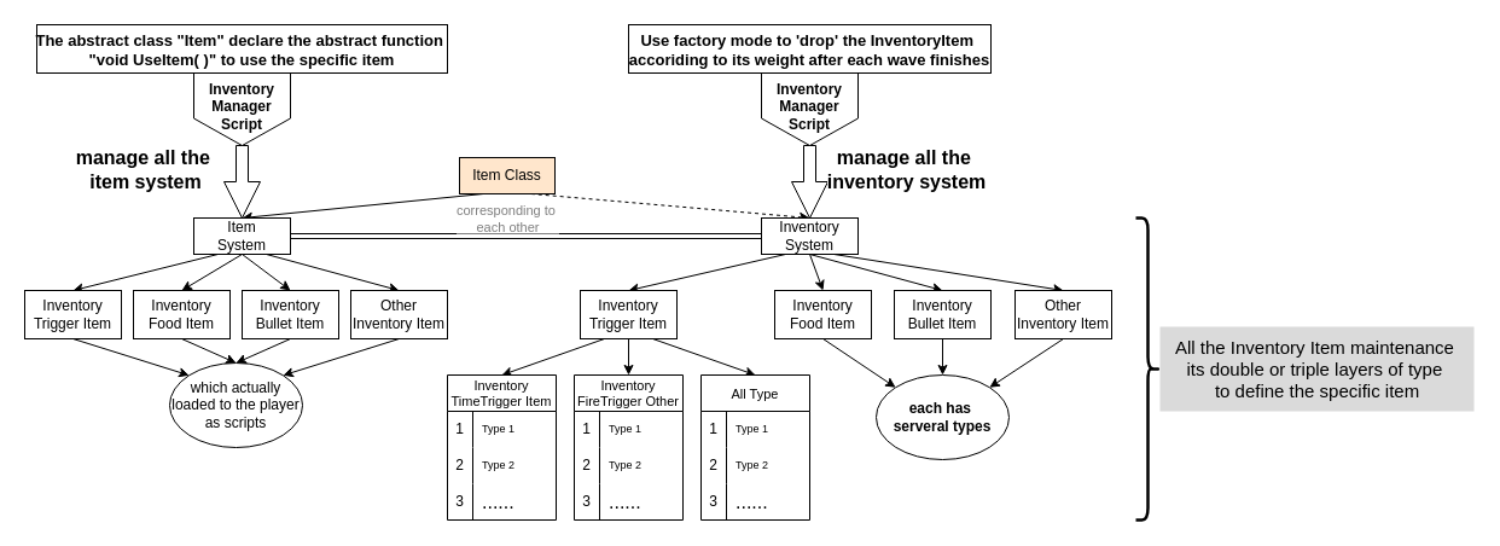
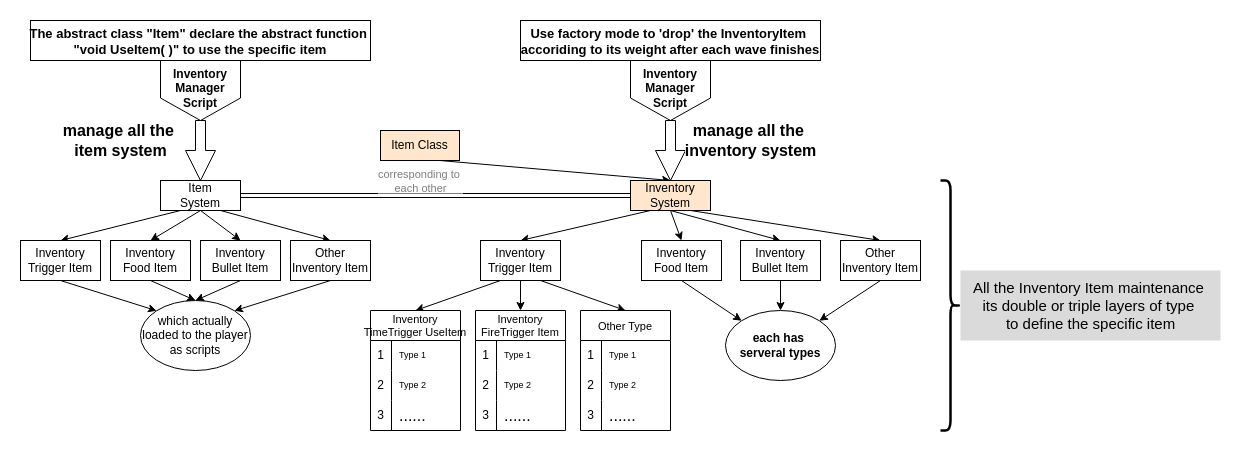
  <mxCell id="0" />
  <mxCell id="1" parent="0" />
- <mxCell id="2" style="edgeStyle=none;html=1;exitX=0.25;exitY=1;exitDx=0;exitDy=0;entryX=0.5;entryY=0;entryDx=0;entryDy=0;" edge="1" parent="1" source="4" target="11"><mxGeometry relative="1" as="geometry" /></mxCell>
- <mxCell id="3" style="edgeStyle=none;html=1;exitX=0.75;exitY=1;exitDx=0;exitDy=0;entryX=0.5;entryY=0;entryDx=0;entryDy=0;dashed=1;" edge="1" parent="1" source="4" target="16"><mxGeometry relative="1" as="geometry" /></mxCell>
+ <mxCell id="3" style="edgeStyle=none;html=1;exitX=0.75;exitY=1;exitDx=0;exitDy=0;entryX=0.5;entryY=0;entryDx=0;entryDy=0;" edge="1" parent="1" source="4" target="16"><mxGeometry relative="1" as="geometry" /></mxCell>
  <mxCell id="4" value="Item Class" style="rounded=0;whiteSpace=wrap;html=1;fillColor=#ffe6cc;" vertex="1" parent="1"><mxGeometry x="380" y="130" width="79" height="30" as="geometry" /></mxCell>
  <mxCell id="5" style="edgeStyle=none;html=1;exitX=1;exitY=0.5;exitDx=0;exitDy=0;entryX=0;entryY=0.5;entryDx=0;entryDy=0;shape=link;" edge="1" parent="1" source="11" target="16"><mxGeometry relative="1" as="geometry"><mxPoint x="300" y="195" as="sourcePoint" /></mxGeometry></mxCell>
  <mxCell id="6" value="corresponding to&amp;nbsp;&lt;div&gt;each other&lt;/div&gt;" style="edgeLabel;html=1;align=center;verticalAlign=middle;resizable=0;points=[];textOpacity=50;" vertex="1" connectable="0" parent="5"><mxGeometry relative="1" as="geometry"><mxPoint x="-16" y="-15" as="offset" /></mxGeometry></mxCell>
  <mxCell id="7" style="edgeStyle=none;html=1;exitX=0.25;exitY=1;exitDx=0;exitDy=0;entryX=0.5;entryY=0;entryDx=0;entryDy=0;" edge="1" parent="1" source="11" target="59"><mxGeometry relative="1" as="geometry" /></mxCell>
  <mxCell id="8" style="edgeStyle=none;html=1;exitX=0.5;exitY=1;exitDx=0;exitDy=0;entryX=0.5;entryY=0;entryDx=0;entryDy=0;" edge="1" parent="1" source="11" target="61"><mxGeometry relative="1" as="geometry" /></mxCell>
  <mxCell id="9" style="edgeStyle=none;html=1;exitX=0.75;exitY=1;exitDx=0;exitDy=0;entryX=0.5;entryY=0;entryDx=0;entryDy=0;" edge="1" parent="1" source="11" target="65"><mxGeometry relative="1" as="geometry" /></mxCell>
  <mxCell id="10" style="edgeStyle=none;html=1;exitX=0.5;exitY=1;exitDx=0;exitDy=0;entryX=0.5;entryY=0;entryDx=0;entryDy=0;" edge="1" parent="1" source="11" target="63"><mxGeometry relative="1" as="geometry" /></mxCell>
  <mxCell id="11" value="Item&lt;div&gt;System&lt;/div&gt;" style="rounded=0;whiteSpace=wrap;html=1;" vertex="1" parent="1"><mxGeometry x="160" y="180" width="80" height="30" as="geometry" /></mxCell>
  <mxCell id="12" style="edgeStyle=none;html=1;exitX=0.25;exitY=1;exitDx=0;exitDy=0;entryX=0.5;entryY=0;entryDx=0;entryDy=0;" edge="1" parent="1" source="16" target="20"><mxGeometry relative="1" as="geometry" /></mxCell>
  <mxCell id="13" style="edgeStyle=none;html=1;exitX=0.5;exitY=1;exitDx=0;exitDy=0;entryX=0.5;entryY=0;entryDx=0;entryDy=0;" edge="1" parent="1" source="16" target="22"><mxGeometry relative="1" as="geometry" /></mxCell>
  <mxCell id="14" style="edgeStyle=none;html=1;exitX=0.5;exitY=1;exitDx=0;exitDy=0;entryX=0.5;entryY=0;entryDx=0;entryDy=0;" edge="1" parent="1" source="16" target="24"><mxGeometry relative="1" as="geometry" /></mxCell>
  <mxCell id="15" style="edgeStyle=none;html=1;exitX=0.75;exitY=1;exitDx=0;exitDy=0;entryX=0.5;entryY=0;entryDx=0;entryDy=0;" edge="1" parent="1" source="16" target="26"><mxGeometry relative="1" as="geometry" /></mxCell>
- <mxCell id="16" value="Inventory System" style="rounded=0;whiteSpace=wrap;html=1;" vertex="1" parent="1"><mxGeometry x="630" y="180" width="80" height="30" as="geometry" /></mxCell>
+ <mxCell id="16" value="Inventory System" style="rounded=0;whiteSpace=wrap;html=1;fillColor=#ffe6cc;" vertex="1" parent="1"><mxGeometry x="630" y="180" width="80" height="30" as="geometry" /></mxCell>
  <mxCell id="17" style="edgeStyle=none;html=1;exitX=0.25;exitY=1;exitDx=0;exitDy=0;entryX=0.5;entryY=0;entryDx=0;entryDy=0;" edge="1" parent="1" source="20" target="27"><mxGeometry relative="1" as="geometry" /></mxCell>
  <mxCell id="18" style="edgeStyle=none;html=1;exitX=0.5;exitY=1;exitDx=0;exitDy=0;entryX=0.5;entryY=0;entryDx=0;entryDy=0;" edge="1" parent="1" source="20" target="37"><mxGeometry relative="1" as="geometry" /></mxCell>
  <mxCell id="19" style="edgeStyle=none;html=1;exitX=0.75;exitY=1;exitDx=0;exitDy=0;entryX=0.5;entryY=0;entryDx=0;entryDy=0;" edge="1" parent="1" source="20" target="47"><mxGeometry relative="1" as="geometry" /></mxCell>
  <mxCell id="20" value="Inventory&lt;div&gt;Trigger&amp;nbsp;&lt;span style=&quot;background-color: transparent;&quot;&gt;Item&lt;/span&gt;&lt;/div&gt;" style="rounded=0;whiteSpace=wrap;html=1;" vertex="1" parent="1"><mxGeometry x="480" y="240" width="80" height="40" as="geometry" /></mxCell>
  <mxCell id="21" style="edgeStyle=none;html=1;exitX=0.5;exitY=1;exitDx=0;exitDy=0;entryX=0;entryY=0;entryDx=0;entryDy=0;" edge="1" parent="1" source="22" target="57"><mxGeometry relative="1" as="geometry" /></mxCell>
  <mxCell id="22" value="&lt;span style=&quot;color: rgb(0, 0, 0);&quot;&gt;Inventory&lt;/span&gt;&lt;div&gt;&lt;span style=&quot;background-color: transparent;&quot;&gt;&lt;font color=&quot;#000000&quot;&gt;Food&lt;/font&gt;&amp;nbsp;&lt;/span&gt;&lt;span style=&quot;background-color: transparent;&quot;&gt;Item&lt;/span&gt;&lt;/div&gt;" style="rounded=0;whiteSpace=wrap;html=1;" vertex="1" parent="1"><mxGeometry x="641" y="240" width="80" height="40" as="geometry" /></mxCell>
  <mxCell id="23" style="edgeStyle=none;html=1;exitX=0.5;exitY=1;exitDx=0;exitDy=0;entryX=0.5;entryY=0;entryDx=0;entryDy=0;" edge="1" parent="1" source="24" target="57"><mxGeometry relative="1" as="geometry" /></mxCell>
  <mxCell id="24" value="&lt;span style=&quot;color: rgb(0, 0, 0);&quot;&gt;Inventory&lt;/span&gt;&lt;div&gt;&lt;span style=&quot;background-color: transparent;&quot;&gt;Bullet&amp;nbsp;&lt;/span&gt;&lt;span style=&quot;background-color: transparent;&quot;&gt;Item&lt;/span&gt;&lt;/div&gt;" style="rounded=0;whiteSpace=wrap;html=1;" vertex="1" parent="1"><mxGeometry x="740" y="240" width="80" height="40" as="geometry" /></mxCell>
  <mxCell id="25" style="edgeStyle=none;html=1;exitX=0.5;exitY=1;exitDx=0;exitDy=0;entryX=1;entryY=0;entryDx=0;entryDy=0;" edge="1" parent="1" source="26" target="57"><mxGeometry relative="1" as="geometry" /></mxCell>
  <mxCell id="26" value="Other&lt;div&gt;Inventory Item&lt;/div&gt;" style="rounded=0;whiteSpace=wrap;html=1;" vertex="1" parent="1"><mxGeometry x="840" y="240" width="80" height="40" as="geometry" /></mxCell>
- <mxCell id="27" value="Inventory&#10;TimeTrigger Item" style="shape=table;startSize=30;container=1;collapsible=0;childLayout=tableLayout;fixedRows=1;rowLines=0;fontStyle=0;strokeColor=default;fontSize=11;" vertex="1" parent="1"><mxGeometry x="370" y="310" width="90" height="120" as="geometry" /></mxCell>
+ <mxCell id="27" value="Inventory&#10;TimeTrigger UseItem" style="shape=table;startSize=30;container=1;collapsible=0;childLayout=tableLayout;fixedRows=1;rowLines=0;fontStyle=0;strokeColor=default;fontSize=11;" vertex="1" parent="1"><mxGeometry x="370" y="310" width="90" height="120" as="geometry" /></mxCell>
  <mxCell id="28" value="" style="shape=tableRow;horizontal=0;startSize=0;swimlaneHead=0;swimlaneBody=0;top=0;left=0;bottom=0;right=0;collapsible=0;dropTarget=0;fillColor=none;points=[[0,0.5],[1,0.5]];portConstraint=eastwest;strokeColor=inherit;fontSize=16;" vertex="1" parent="27"><mxGeometry y="30" width="90" height="30" as="geometry" /></mxCell>
  <mxCell id="29" value="1" style="shape=partialRectangle;html=1;whiteSpace=wrap;connectable=0;fillColor=none;top=0;left=0;bottom=0;right=0;overflow=hidden;pointerEvents=1;strokeColor=inherit;fontSize=12;" vertex="1" parent="28"><mxGeometry width="21" height="30" as="geometry"><mxRectangle width="21" height="30" as="alternateBounds" /></mxGeometry></mxCell>
  <mxCell id="30" value="Type 1" style="shape=partialRectangle;html=1;whiteSpace=wrap;connectable=0;fillColor=none;top=0;left=0;bottom=0;right=0;align=left;spacingLeft=6;overflow=hidden;strokeColor=inherit;fontSize=9;" vertex="1" parent="28"><mxGeometry x="21" width="69" height="30" as="geometry"><mxRectangle width="69" height="30" as="alternateBounds" /></mxGeometry></mxCell>
  <mxCell id="31" value="" style="shape=tableRow;horizontal=0;startSize=0;swimlaneHead=0;swimlaneBody=0;top=0;left=0;bottom=0;right=0;collapsible=0;dropTarget=0;fillColor=none;points=[[0,0.5],[1,0.5]];portConstraint=eastwest;strokeColor=inherit;fontSize=16;" vertex="1" parent="27"><mxGeometry y="60" width="90" height="30" as="geometry" /></mxCell>
  <mxCell id="32" value="2" style="shape=partialRectangle;html=1;whiteSpace=wrap;connectable=0;fillColor=none;top=0;left=0;bottom=0;right=0;overflow=hidden;strokeColor=inherit;fontSize=12;" vertex="1" parent="31"><mxGeometry width="21" height="30" as="geometry"><mxRectangle width="21" height="30" as="alternateBounds" /></mxGeometry></mxCell>
  <mxCell id="33" value="Type 2" style="shape=partialRectangle;html=1;whiteSpace=wrap;connectable=0;fillColor=none;top=0;left=0;bottom=0;right=0;align=left;spacingLeft=6;overflow=hidden;strokeColor=inherit;fontSize=9;" vertex="1" parent="31"><mxGeometry x="21" width="69" height="30" as="geometry"><mxRectangle width="69" height="30" as="alternateBounds" /></mxGeometry></mxCell>
  <mxCell id="34" value="" style="shape=tableRow;horizontal=0;startSize=0;swimlaneHead=0;swimlaneBody=0;top=0;left=0;bottom=0;right=0;collapsible=0;dropTarget=0;fillColor=none;points=[[0,0.5],[1,0.5]];portConstraint=eastwest;strokeColor=inherit;fontSize=16;" vertex="1" parent="27"><mxGeometry y="90" width="90" height="30" as="geometry" /></mxCell>
  <mxCell id="35" value="3" style="shape=partialRectangle;html=1;whiteSpace=wrap;connectable=0;fillColor=none;top=0;left=0;bottom=0;right=0;overflow=hidden;strokeColor=inherit;fontSize=12;" vertex="1" parent="34"><mxGeometry width="21" height="30" as="geometry"><mxRectangle width="21" height="30" as="alternateBounds" /></mxGeometry></mxCell>
  <mxCell id="36" value="&lt;div style=&quot;&quot;&gt;&lt;span style=&quot;background-color: transparent;&quot;&gt;......&lt;/span&gt;&lt;/div&gt;" style="shape=partialRectangle;html=1;whiteSpace=wrap;connectable=0;fillColor=none;top=0;left=0;bottom=0;right=0;align=left;spacingLeft=6;overflow=hidden;strokeColor=inherit;fontSize=16;verticalAlign=middle;labelPosition=center;verticalLabelPosition=middle;" vertex="1" parent="34"><mxGeometry x="21" width="69" height="30" as="geometry"><mxRectangle width="69" height="30" as="alternateBounds" /></mxGeometry></mxCell>
- <mxCell id="37" value="Inventory&#10;FireTrigger Other" style="shape=table;startSize=30;container=1;collapsible=0;childLayout=tableLayout;fixedRows=1;rowLines=0;fontStyle=0;strokeColor=default;fontSize=11;" vertex="1" parent="1"><mxGeometry x="475" y="310" width="90" height="120" as="geometry" /></mxCell>
+ <mxCell id="37" value="Inventory&#10;FireTrigger Item" style="shape=table;startSize=30;container=1;collapsible=0;childLayout=tableLayout;fixedRows=1;rowLines=0;fontStyle=0;strokeColor=default;fontSize=11;" vertex="1" parent="1"><mxGeometry x="475" y="310" width="90" height="120" as="geometry" /></mxCell>
  <mxCell id="38" value="" style="shape=tableRow;horizontal=0;startSize=0;swimlaneHead=0;swimlaneBody=0;top=0;left=0;bottom=0;right=0;collapsible=0;dropTarget=0;fillColor=none;points=[[0,0.5],[1,0.5]];portConstraint=eastwest;strokeColor=inherit;fontSize=16;" vertex="1" parent="37"><mxGeometry y="30" width="90" height="30" as="geometry" /></mxCell>
  <mxCell id="39" value="1" style="shape=partialRectangle;html=1;whiteSpace=wrap;connectable=0;fillColor=none;top=0;left=0;bottom=0;right=0;overflow=hidden;pointerEvents=1;strokeColor=inherit;fontSize=12;" vertex="1" parent="38"><mxGeometry width="21" height="30" as="geometry"><mxRectangle width="21" height="30" as="alternateBounds" /></mxGeometry></mxCell>
  <mxCell id="40" value="Type 1" style="shape=partialRectangle;html=1;whiteSpace=wrap;connectable=0;fillColor=none;top=0;left=0;bottom=0;right=0;align=left;spacingLeft=6;overflow=hidden;strokeColor=inherit;fontSize=9;" vertex="1" parent="38"><mxGeometry x="21" width="69" height="30" as="geometry"><mxRectangle width="69" height="30" as="alternateBounds" /></mxGeometry></mxCell>
  <mxCell id="41" value="" style="shape=tableRow;horizontal=0;startSize=0;swimlaneHead=0;swimlaneBody=0;top=0;left=0;bottom=0;right=0;collapsible=0;dropTarget=0;fillColor=none;points=[[0,0.5],[1,0.5]];portConstraint=eastwest;strokeColor=inherit;fontSize=16;" vertex="1" parent="37"><mxGeometry y="60" width="90" height="30" as="geometry" /></mxCell>
  <mxCell id="42" value="2" style="shape=partialRectangle;html=1;whiteSpace=wrap;connectable=0;fillColor=none;top=0;left=0;bottom=0;right=0;overflow=hidden;strokeColor=inherit;fontSize=12;" vertex="1" parent="41"><mxGeometry width="21" height="30" as="geometry"><mxRectangle width="21" height="30" as="alternateBounds" /></mxGeometry></mxCell>
  <mxCell id="43" value="Type 2" style="shape=partialRectangle;html=1;whiteSpace=wrap;connectable=0;fillColor=none;top=0;left=0;bottom=0;right=0;align=left;spacingLeft=6;overflow=hidden;strokeColor=inherit;fontSize=9;" vertex="1" parent="41"><mxGeometry x="21" width="69" height="30" as="geometry"><mxRectangle width="69" height="30" as="alternateBounds" /></mxGeometry></mxCell>
  <mxCell id="44" value="" style="shape=tableRow;horizontal=0;startSize=0;swimlaneHead=0;swimlaneBody=0;top=0;left=0;bottom=0;right=0;collapsible=0;dropTarget=0;fillColor=none;points=[[0,0.5],[1,0.5]];portConstraint=eastwest;strokeColor=inherit;fontSize=16;" vertex="1" parent="37"><mxGeometry y="90" width="90" height="30" as="geometry" /></mxCell>
  <mxCell id="45" value="3" style="shape=partialRectangle;html=1;whiteSpace=wrap;connectable=0;fillColor=none;top=0;left=0;bottom=0;right=0;overflow=hidden;strokeColor=inherit;fontSize=12;" vertex="1" parent="44"><mxGeometry width="21" height="30" as="geometry"><mxRectangle width="21" height="30" as="alternateBounds" /></mxGeometry></mxCell>
  <mxCell id="46" value="&lt;div style=&quot;&quot;&gt;&lt;span style=&quot;background-color: transparent;&quot;&gt;......&lt;/span&gt;&lt;/div&gt;" style="shape=partialRectangle;html=1;whiteSpace=wrap;connectable=0;fillColor=none;top=0;left=0;bottom=0;right=0;align=left;spacingLeft=6;overflow=hidden;strokeColor=inherit;fontSize=16;verticalAlign=middle;labelPosition=center;verticalLabelPosition=middle;" vertex="1" parent="44"><mxGeometry x="21" width="69" height="30" as="geometry"><mxRectangle width="69" height="30" as="alternateBounds" /></mxGeometry></mxCell>
- <mxCell id="47" value="All Type" style="shape=table;startSize=30;container=1;collapsible=0;childLayout=tableLayout;fixedRows=1;rowLines=0;fontStyle=0;strokeColor=default;fontSize=11;" vertex="1" parent="1"><mxGeometry x="580" y="310" width="90" height="120" as="geometry" /></mxCell>
+ <mxCell id="47" value="Other Type" style="shape=table;startSize=30;container=1;collapsible=0;childLayout=tableLayout;fixedRows=1;rowLines=0;fontStyle=0;strokeColor=default;fontSize=11;" vertex="1" parent="1"><mxGeometry x="580" y="310" width="90" height="120" as="geometry" /></mxCell>
  <mxCell id="48" value="" style="shape=tableRow;horizontal=0;startSize=0;swimlaneHead=0;swimlaneBody=0;top=0;left=0;bottom=0;right=0;collapsible=0;dropTarget=0;fillColor=none;points=[[0,0.5],[1,0.5]];portConstraint=eastwest;strokeColor=inherit;fontSize=16;" vertex="1" parent="47"><mxGeometry y="30" width="90" height="30" as="geometry" /></mxCell>
  <mxCell id="49" value="1" style="shape=partialRectangle;html=1;whiteSpace=wrap;connectable=0;fillColor=none;top=0;left=0;bottom=0;right=0;overflow=hidden;pointerEvents=1;strokeColor=inherit;fontSize=12;" vertex="1" parent="48"><mxGeometry width="21" height="30" as="geometry"><mxRectangle width="21" height="30" as="alternateBounds" /></mxGeometry></mxCell>
  <mxCell id="50" value="Type 1" style="shape=partialRectangle;html=1;whiteSpace=wrap;connectable=0;fillColor=none;top=0;left=0;bottom=0;right=0;align=left;spacingLeft=6;overflow=hidden;strokeColor=inherit;fontSize=9;" vertex="1" parent="48"><mxGeometry x="21" width="69" height="30" as="geometry"><mxRectangle width="69" height="30" as="alternateBounds" /></mxGeometry></mxCell>
  <mxCell id="51" value="" style="shape=tableRow;horizontal=0;startSize=0;swimlaneHead=0;swimlaneBody=0;top=0;left=0;bottom=0;right=0;collapsible=0;dropTarget=0;fillColor=none;points=[[0,0.5],[1,0.5]];portConstraint=eastwest;strokeColor=inherit;fontSize=16;" vertex="1" parent="47"><mxGeometry y="60" width="90" height="30" as="geometry" /></mxCell>
  <mxCell id="52" value="2" style="shape=partialRectangle;html=1;whiteSpace=wrap;connectable=0;fillColor=none;top=0;left=0;bottom=0;right=0;overflow=hidden;strokeColor=inherit;fontSize=12;" vertex="1" parent="51"><mxGeometry width="21" height="30" as="geometry"><mxRectangle width="21" height="30" as="alternateBounds" /></mxGeometry></mxCell>
  <mxCell id="53" value="Type 2" style="shape=partialRectangle;html=1;whiteSpace=wrap;connectable=0;fillColor=none;top=0;left=0;bottom=0;right=0;align=left;spacingLeft=6;overflow=hidden;strokeColor=inherit;fontSize=9;" vertex="1" parent="51"><mxGeometry x="21" width="69" height="30" as="geometry"><mxRectangle width="69" height="30" as="alternateBounds" /></mxGeometry></mxCell>
  <mxCell id="54" value="" style="shape=tableRow;horizontal=0;startSize=0;swimlaneHead=0;swimlaneBody=0;top=0;left=0;bottom=0;right=0;collapsible=0;dropTarget=0;fillColor=none;points=[[0,0.5],[1,0.5]];portConstraint=eastwest;strokeColor=inherit;fontSize=16;" vertex="1" parent="47"><mxGeometry y="90" width="90" height="30" as="geometry" /></mxCell>
  <mxCell id="55" value="3" style="shape=partialRectangle;html=1;whiteSpace=wrap;connectable=0;fillColor=none;top=0;left=0;bottom=0;right=0;overflow=hidden;strokeColor=inherit;fontSize=12;" vertex="1" parent="54"><mxGeometry width="21" height="30" as="geometry"><mxRectangle width="21" height="30" as="alternateBounds" /></mxGeometry></mxCell>
  <mxCell id="56" value="&lt;div style=&quot;&quot;&gt;&lt;span style=&quot;background-color: transparent;&quot;&gt;......&lt;/span&gt;&lt;/div&gt;" style="shape=partialRectangle;html=1;whiteSpace=wrap;connectable=0;fillColor=none;top=0;left=0;bottom=0;right=0;align=left;spacingLeft=6;overflow=hidden;strokeColor=inherit;fontSize=16;verticalAlign=middle;labelPosition=center;verticalLabelPosition=middle;" vertex="1" parent="54"><mxGeometry x="21" width="69" height="30" as="geometry"><mxRectangle width="69" height="30" as="alternateBounds" /></mxGeometry></mxCell>
  <mxCell id="57" value="each has&amp;nbsp;&lt;div&gt;serveral&amp;nbsp;&lt;span style=&quot;background-color: transparent;&quot;&gt;types&lt;/span&gt;&lt;/div&gt;" style="ellipse;whiteSpace=wrap;html=1;fontStyle=1" vertex="1" parent="1"><mxGeometry x="725" y="310" width="110" height="70" as="geometry" /></mxCell>
  <mxCell id="58" style="edgeStyle=none;html=1;exitX=0.5;exitY=1;exitDx=0;exitDy=0;entryX=0;entryY=0;entryDx=0;entryDy=0;" edge="1" parent="1" source="59" target="66"><mxGeometry relative="1" as="geometry" /></mxCell>
  <mxCell id="59" value="Inventory&lt;div&gt;Trigger&amp;nbsp;&lt;span style=&quot;background-color: transparent;&quot;&gt;Item&lt;/span&gt;&lt;/div&gt;" style="rounded=0;whiteSpace=wrap;html=1;" vertex="1" parent="1"><mxGeometry x="20" y="240" width="80" height="40" as="geometry" /></mxCell>
  <mxCell id="60" style="edgeStyle=none;html=1;exitX=0.5;exitY=1;exitDx=0;exitDy=0;entryX=0.5;entryY=0;entryDx=0;entryDy=0;" edge="1" parent="1" source="61" target="66"><mxGeometry relative="1" as="geometry" /></mxCell>
  <mxCell id="61" value="&lt;span style=&quot;color: rgb(0, 0, 0);&quot;&gt;Inventory&lt;/span&gt;&lt;div&gt;&lt;span style=&quot;background-color: transparent;&quot;&gt;&lt;font color=&quot;#000000&quot;&gt;Food&lt;/font&gt;&amp;nbsp;&lt;/span&gt;&lt;span style=&quot;background-color: transparent;&quot;&gt;Item&lt;/span&gt;&lt;/div&gt;" style="rounded=0;whiteSpace=wrap;html=1;" vertex="1" parent="1"><mxGeometry x="110" y="240" width="80" height="40" as="geometry" /></mxCell>
  <mxCell id="62" style="edgeStyle=none;html=1;exitX=0.5;exitY=1;exitDx=0;exitDy=0;entryX=0.5;entryY=0;entryDx=0;entryDy=0;" edge="1" parent="1" source="63" target="66"><mxGeometry relative="1" as="geometry" /></mxCell>
  <mxCell id="63" value="&lt;span style=&quot;color: rgb(0, 0, 0);&quot;&gt;Inventory&lt;/span&gt;&lt;div&gt;&lt;span style=&quot;background-color: transparent;&quot;&gt;Bullet&amp;nbsp;&lt;/span&gt;&lt;span style=&quot;background-color: transparent;&quot;&gt;Item&lt;/span&gt;&lt;/div&gt;" style="rounded=0;whiteSpace=wrap;html=1;" vertex="1" parent="1"><mxGeometry x="200" y="240" width="80" height="40" as="geometry" /></mxCell>
  <mxCell id="64" style="edgeStyle=none;html=1;exitX=0.5;exitY=1;exitDx=0;exitDy=0;entryX=1;entryY=0;entryDx=0;entryDy=0;" edge="1" parent="1" source="65" target="66"><mxGeometry relative="1" as="geometry" /></mxCell>
  <mxCell id="65" value="Other&lt;div&gt;Inventory Item&lt;/div&gt;" style="rounded=0;whiteSpace=wrap;html=1;" vertex="1" parent="1"><mxGeometry x="290" y="240" width="80" height="40" as="geometry" /></mxCell>
  <mxCell id="66" value="which actually&lt;div&gt;loaded to the player as scripts&lt;/div&gt;" style="ellipse;whiteSpace=wrap;html=1;" vertex="1" parent="1"><mxGeometry x="140" y="300" width="110" height="70" as="geometry" /></mxCell>
  <mxCell id="67" value="&lt;b&gt;&lt;font style=&quot;font-size: 16px;&quot;&gt;manage all the&amp;nbsp;&lt;/font&gt;&lt;/b&gt;&lt;div&gt;&lt;b&gt;&lt;font style=&quot;font-size: 16px;&quot;&gt;inventory system&lt;/font&gt;&lt;/b&gt;&lt;/div&gt;" style="edgeStyle=none;html=1;exitX=0.5;exitY=1;exitDx=0;exitDy=0;entryX=0.5;entryY=0;entryDx=0;entryDy=0;shape=arrow;" edge="1" parent="1"><mxGeometry x="-0.333" y="80" relative="1" as="geometry"><mxPoint x="670" y="120" as="sourcePoint" /><mxPoint x="670" y="180" as="targetPoint" /><mxPoint as="offset" /></mxGeometry></mxCell>
  <mxCell id="68" value="Inventory&lt;div&gt;Manager&lt;/div&gt;&lt;div&gt;Script&lt;/div&gt;" style="shape=offPageConnector;whiteSpace=wrap;html=1;verticalAlign=top;fontStyle=1" vertex="1" parent="1"><mxGeometry x="630" y="60" width="80" height="60" as="geometry" /></mxCell>
  <mxCell id="69" value="&lt;b&gt;&lt;font style=&quot;font-size: 16px;&quot;&gt;manage all the&amp;nbsp;&lt;/font&gt;&lt;/b&gt;&lt;div&gt;&lt;b&gt;&lt;font style=&quot;font-size: 16px;&quot;&gt;item system&lt;/font&gt;&lt;/b&gt;&lt;/div&gt;" style="edgeStyle=none;html=1;exitX=0.5;exitY=1;exitDx=0;exitDy=0;entryX=0.5;entryY=0;entryDx=0;entryDy=0;shape=arrow;" edge="1" parent="1"><mxGeometry x="-0.333" y="-80" relative="1" as="geometry"><mxPoint x="200" y="120" as="sourcePoint" /><mxPoint x="200" y="180" as="targetPoint" /><mxPoint as="offset" /></mxGeometry></mxCell>
  <mxCell id="70" value="Inventory&lt;div&gt;Manager&lt;/div&gt;&lt;div&gt;Script&lt;/div&gt;" style="shape=offPageConnector;whiteSpace=wrap;html=1;verticalAlign=top;fontStyle=1" vertex="1" parent="1"><mxGeometry x="160" y="60" width="80" height="60" as="geometry" /></mxCell>
  <mxCell id="71" value="" style="shape=curlyBracket;whiteSpace=wrap;html=1;rounded=1;flipH=1;labelPosition=right;verticalLabelPosition=middle;align=left;verticalAlign=middle;strokeWidth=2.5;shadow=0;" vertex="1" parent="1"><mxGeometry x="940" y="180" width="20" height="250" as="geometry" /></mxCell>
  <mxCell id="72" value="All the Inventory Item&amp;nbsp;&lt;span style=&quot;background-color: transparent;&quot;&gt;maintenance&amp;nbsp;&lt;/span&gt;&lt;div&gt;&lt;span style=&quot;background-color: transparent;&quot;&gt;its double or&amp;nbsp;&lt;/span&gt;&lt;span style=&quot;background-color: transparent;&quot;&gt;triple&amp;nbsp;&lt;/span&gt;&lt;span style=&quot;background-color: transparent;&quot;&gt;layers of type&amp;nbsp;&lt;/span&gt;&lt;/div&gt;&lt;div&gt;&lt;span style=&quot;background-color: transparent;&quot;&gt;to define the specific item&lt;/span&gt;&lt;/div&gt;" style="text;html=1;align=center;verticalAlign=middle;resizable=0;points=[];autosize=1;strokeColor=none;fillColor=#DADADA;fillStyle=auto;fontSize=15;" vertex="1" parent="1"><mxGeometry x="960" y="270" width="260" height="70" as="geometry" /></mxCell>
  <mxCell id="73" value="The abstract class &quot;Item&quot; declare the abstract function &#10;&quot;void UseItem( )&quot; to use the specific item" style="text;align=center;verticalAlign=middle;resizable=0;points=[];autosize=1;strokeColor=default;fillColor=none;fontSize=13;fontStyle=1" vertex="1" parent="1"><mxGeometry x="30" y="20" width="340" height="40" as="geometry" /></mxCell>
  <mxCell id="74" value="Use factory mode to 'drop' the InventoryItem &#10;accoriding to its weight after each wave finishes" style="text;align=center;verticalAlign=middle;resizable=0;points=[];autosize=1;strokeColor=default;fillColor=none;fontSize=13;fontStyle=1" vertex="1" parent="1"><mxGeometry x="520" y="20" width="300" height="40" as="geometry" /></mxCell>
